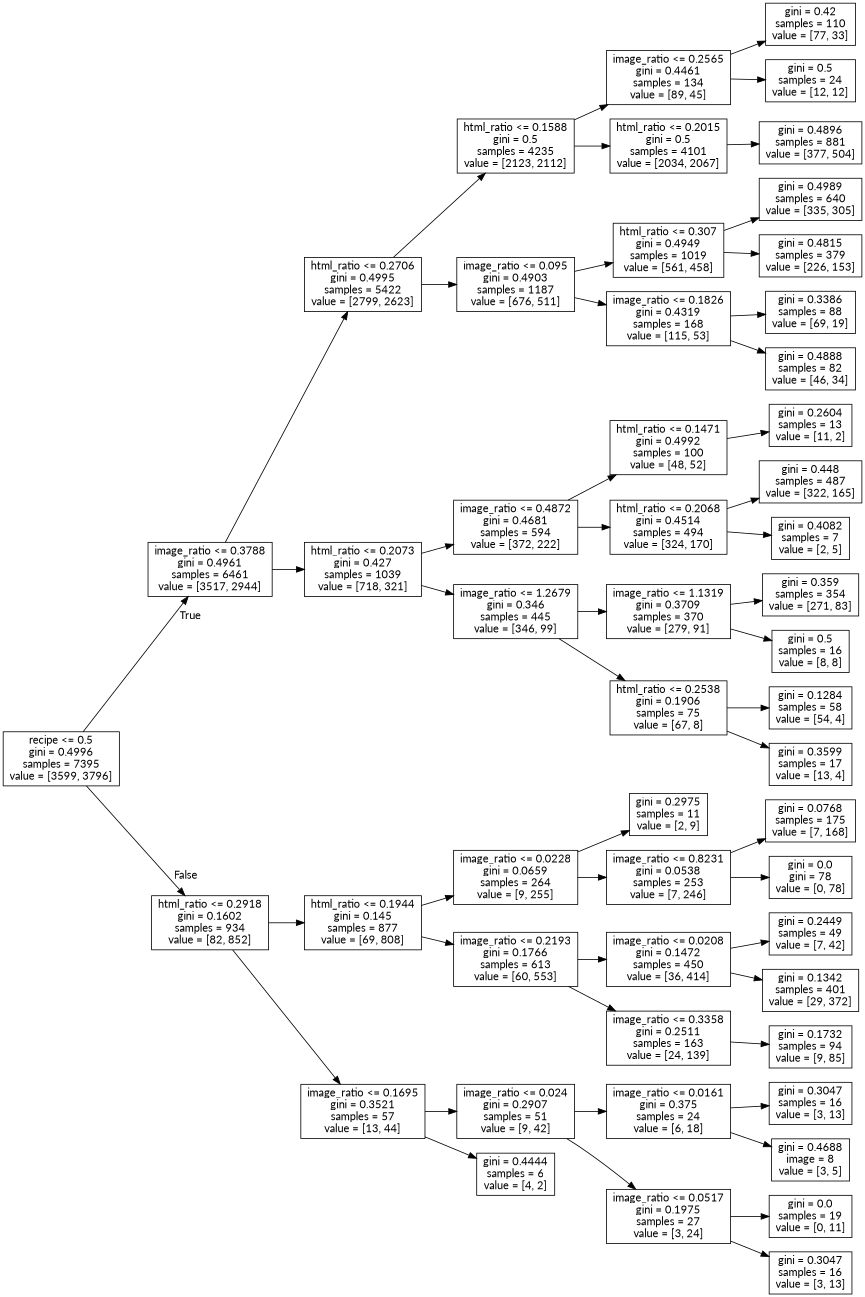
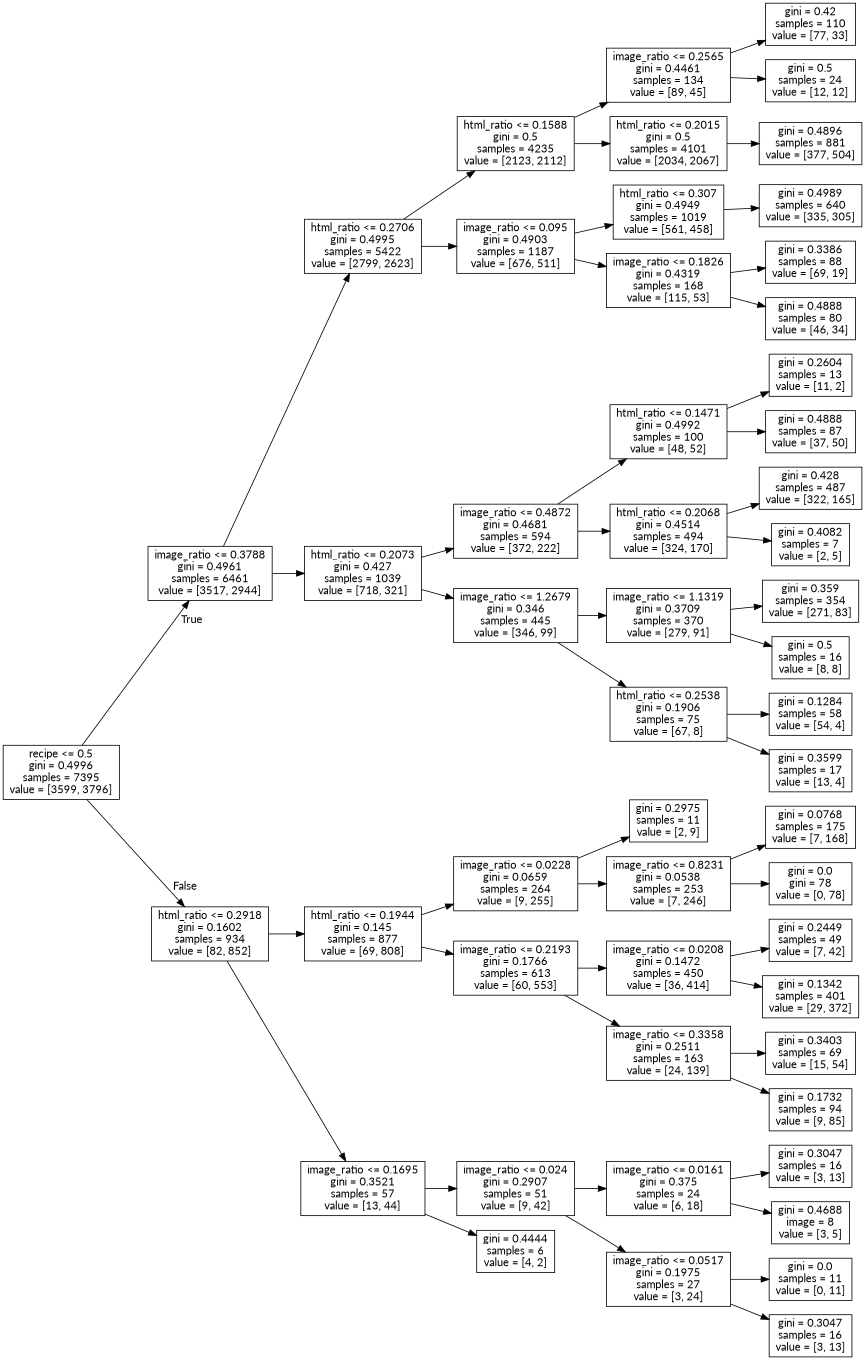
  digraph {
    fontname=Lato
    rankdir=LR
    node [fontname=Lato shape=box]
    edge [fontname=Lato]
    n1 [label="recipe <= 0.5\ngini = 0.4996\nsamples = 7395\nvalue = [3599, 3796]"]
    n2 [label="image_ratio <= 0.3788\ngini = 0.4961\nsamples = 6461\nvalue = [3517, 2944]"]
    n3 [label="html_ratio <= 0.2918\ngini = 0.1602\nsamples = 934\nvalue = [82, 852]"]
    n4 [label="html_ratio <= 0.2706\ngini = 0.4995\nsamples = 5422\nvalue = [2799, 2623]"]
    n5 [label="html_ratio <= 0.2073\ngini = 0.427\nsamples = 1039\nvalue = [718, 321]"]
    n6 [label="html_ratio <= 0.1944\ngini = 0.145\nsamples = 877\nvalue = [69, 808]"]
    n7 [label="image_ratio <= 0.1695\ngini = 0.3521\nsamples = 57\nvalue = [13, 44]"]
    n8 [label="html_ratio <= 0.1588\ngini = 0.5\nsamples = 4235\nvalue = [2123, 2112]"]
    n9 [label="image_ratio <= 0.095\ngini = 0.4903\nsamples = 1187\nvalue = [676, 511]"]
    n10 [label="image_ratio <= 0.4872\ngini = 0.4681\nsamples = 594\nvalue = [372, 222]"]
    n11 [label="image_ratio <= 1.2679\ngini = 0.346\nsamples = 445\nvalue = [346, 99]"]
    n12 [label="image_ratio <= 0.2565\ngini = 0.4461\nsamples = 134\nvalue = [89, 45]"]
    n13 [label="html_ratio <= 0.2015\ngini = 0.5\nsamples = 4101\nvalue = [2034, 2067]"]
    n14 [label="html_ratio <= 0.307\ngini = 0.4949\nsamples = 1019\nvalue = [561, 458]"]
    n15 [label="image_ratio <= 0.1826\ngini = 0.4319\nsamples = 168\nvalue = [115, 53]"]
    n16 [label="gini = 0.42\nsamples = 110\nvalue = [77, 33]"]
    n17 [label="gini = 0.5\nsamples = 24\nvalue = [12, 12]"]
    n18 [label="gini = 0.4896\nsamples = 881\nvalue = [377, 504]"]
    n19 [label="gini = 0.4989\nsamples = 640\nvalue = [335, 305]"]
-   n20 [label="gini = 0.4815\nsamples = 379\nvalue = [226, 153]"]
    n21 [label="gini = 0.3386\nsamples = 88\nvalue = [69, 19]"]
-   n22 [label="gini = 0.4888\nsamples = 82\nvalue = [46, 34]"]
+   n22 [label="gini = 0.4888\nsamples = 80\nvalue = [46, 34]"]
    n23 [label="html_ratio <= 0.1471\ngini = 0.4992\nsamples = 100\nvalue = [48, 52]"]
    n24 [label="html_ratio <= 0.2068\ngini = 0.4514\nsamples = 494\nvalue = [324, 170]"]
    n25 [label="image_ratio <= 1.1319\ngini = 0.3709\nsamples = 370\nvalue = [279, 91]"]
    n26 [label="html_ratio <= 0.2538\ngini = 0.1906\nsamples = 75\nvalue = [67, 8]"]
    n27 [label="gini = 0.2604\nsamples = 13\nvalue = [11, 2]"]
-   n29 [label="gini = 0.448\nsamples = 487\nvalue = [322, 165]"]
+   n28 [label="gini = 0.4888\nsamples = 87\nvalue = [37, 50]"]
+   n29 [label="gini = 0.428\nsamples = 487\nvalue = [322, 165]"]
    n30 [label="gini = 0.4082\nsamples = 7\nvalue = [2, 5]"]
    n31 [label="gini = 0.359\nsamples = 354\nvalue = [271, 83]"]
    n32 [label="gini = 0.5\nsamples = 16\nvalue = [8, 8]"]
    n33 [label="gini = 0.1284\nsamples = 58\nvalue = [54, 4]"]
    n34 [label="gini = 0.3599\nsamples = 17\nvalue = [13, 4]"]
    n35 [label="image_ratio <= 0.0228\ngini = 0.0659\nsamples = 264\nvalue = [9, 255]"]
    n36 [label="image_ratio <= 0.2193\ngini = 0.1766\nsamples = 613\nvalue = [60, 553]"]
    n37 [label="image_ratio <= 0.024\ngini = 0.2907\nsamples = 51\nvalue = [9, 42]"]
    n38 [label="gini = 0.4444\nsamples = 6\nvalue = [4, 2]"]
    n39 [label="gini = 0.2975\nsamples = 11\nvalue = [2, 9]"]
    n40 [label="image_ratio <= 0.8231\ngini = 0.0538\nsamples = 253\nvalue = [7, 246]"]
    n41 [label="image_ratio <= 0.0208\ngini = 0.1472\nsamples = 450\nvalue = [36, 414]"]
    n42 [label="image_ratio <= 0.3358\ngini = 0.2511\nsamples = 163\nvalue = [24, 139]"]
    n43 [label="gini = 0.0768\nsamples = 175\nvalue = [7, 168]"]
    n44 [label="gini = 0.0\ngini = 78\nvalue = [0, 78]"]
    n45 [label="gini = 0.2449\nsamples = 49\nvalue = [7, 42]"]
    n46 [label="gini = 0.1342\nsamples = 401\nvalue = [29, 372]"]
+   n47 [label="gini = 0.3403\nsamples = 69\nvalue = [15, 54]"]
    n48 [label="gini = 0.1732\nsamples = 94\nvalue = [9, 85]"]
    n49 [label="image_ratio <= 0.0161\ngini = 0.375\nsamples = 24\nvalue = [6, 18]"]
    n50 [label="image_ratio <= 0.0517\ngini = 0.1975\nsamples = 27\nvalue = [3, 24]"]
    n51 [label="gini = 0.3047\nsamples = 16\nvalue = [3, 13]"]
    n52 [label="gini = 0.4688\nimage = 8\nvalue = [3, 5]"]
-   n53 [label="gini = 0.0\nsamples = 19\nvalue = [0, 11]"]
+   n53 [label="gini = 0.0\nsamples = 11\nvalue = [0, 11]"]
    n54 [label="gini = 0.3047\nsamples = 16\nvalue = [3, 13]"]
    n1 -> n2 [headlabel=True labelangle=45 labeldistance=2.5]
    n1 -> n3 [headlabel=False labelangle=-45 labeldistance=2.5]
    n2 -> n4
    n2 -> n5
    n3 -> n6
    n3 -> n7
    n4 -> n8
    n4 -> n9
    n5 -> n10
    n5 -> n11
    n6 -> n35
    n6 -> n36
    n7 -> n37
    n7 -> n38
    n8 -> n12
    n8 -> n13
    n9 -> n14
    n9 -> n15
    n10 -> n23
    n10 -> n24
    n11 -> n25
    n11 -> n26
    n12 -> n16
    n12 -> n17
    n13 -> n18
    n14 -> n19
-   n14 -> n20
    n15 -> n21
    n15 -> n22
    n23 -> n27
+   n23 -> n28
    n24 -> n29
    n24 -> n30
    n25 -> n31
    n25 -> n32
    n26 -> n33
    n26 -> n34
    n35 -> n39
    n35 -> n40
    n36 -> n41
    n36 -> n42
    n37 -> n49
    n37 -> n50
    n40 -> n43
    n40 -> n44
    n41 -> n45
    n41 -> n46
+   n42 -> n47
    n42 -> n48
    n49 -> n51
    n49 -> n52
    n50 -> n53
    n50 -> n54
  }
